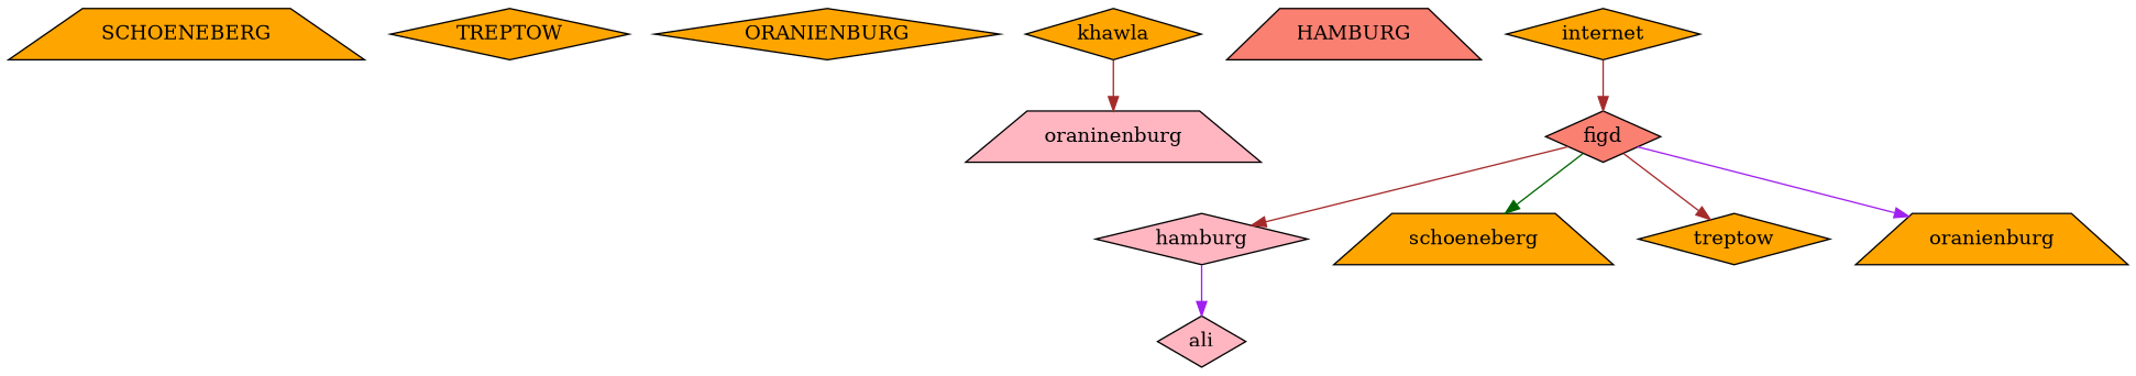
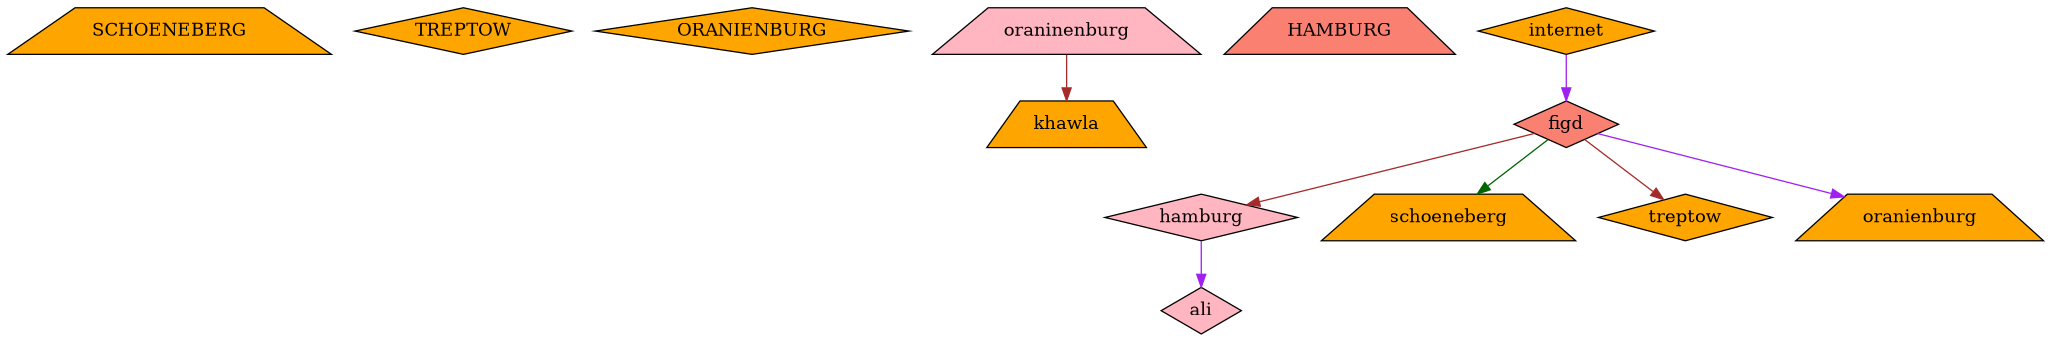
  digraph {
    node [fillcolor=orange shape=diamond style=filled]
    edge [color=brown]
    SCHOENEBERG [shape=trapezium]
    TREPTOW
    ORANIENBURG
    oraninenburg [fillcolor=lightpink shape=trapezium]
-   khawla
+   khawla [shape=trapezium]
    HAMBURG [fillcolor=salmon shape=trapezium]
    hamburg [fillcolor=lightpink]
    ali [fillcolor=lightpink]
    figd [fillcolor=salmon]
    internet
    schoeneberg [shape=trapezium]
    treptow
    oranienburg [shape=trapezium]
-   khawla -> oraninenburg
+   oraninenburg -> khawla
    hamburg -> ali [color=purple]
    figd -> hamburg
    figd -> schoeneberg [color=darkgreen]
    figd -> treptow
    figd -> oranienburg [color=purple]
-   internet -> figd
+   internet -> figd [color=purple]
  }
